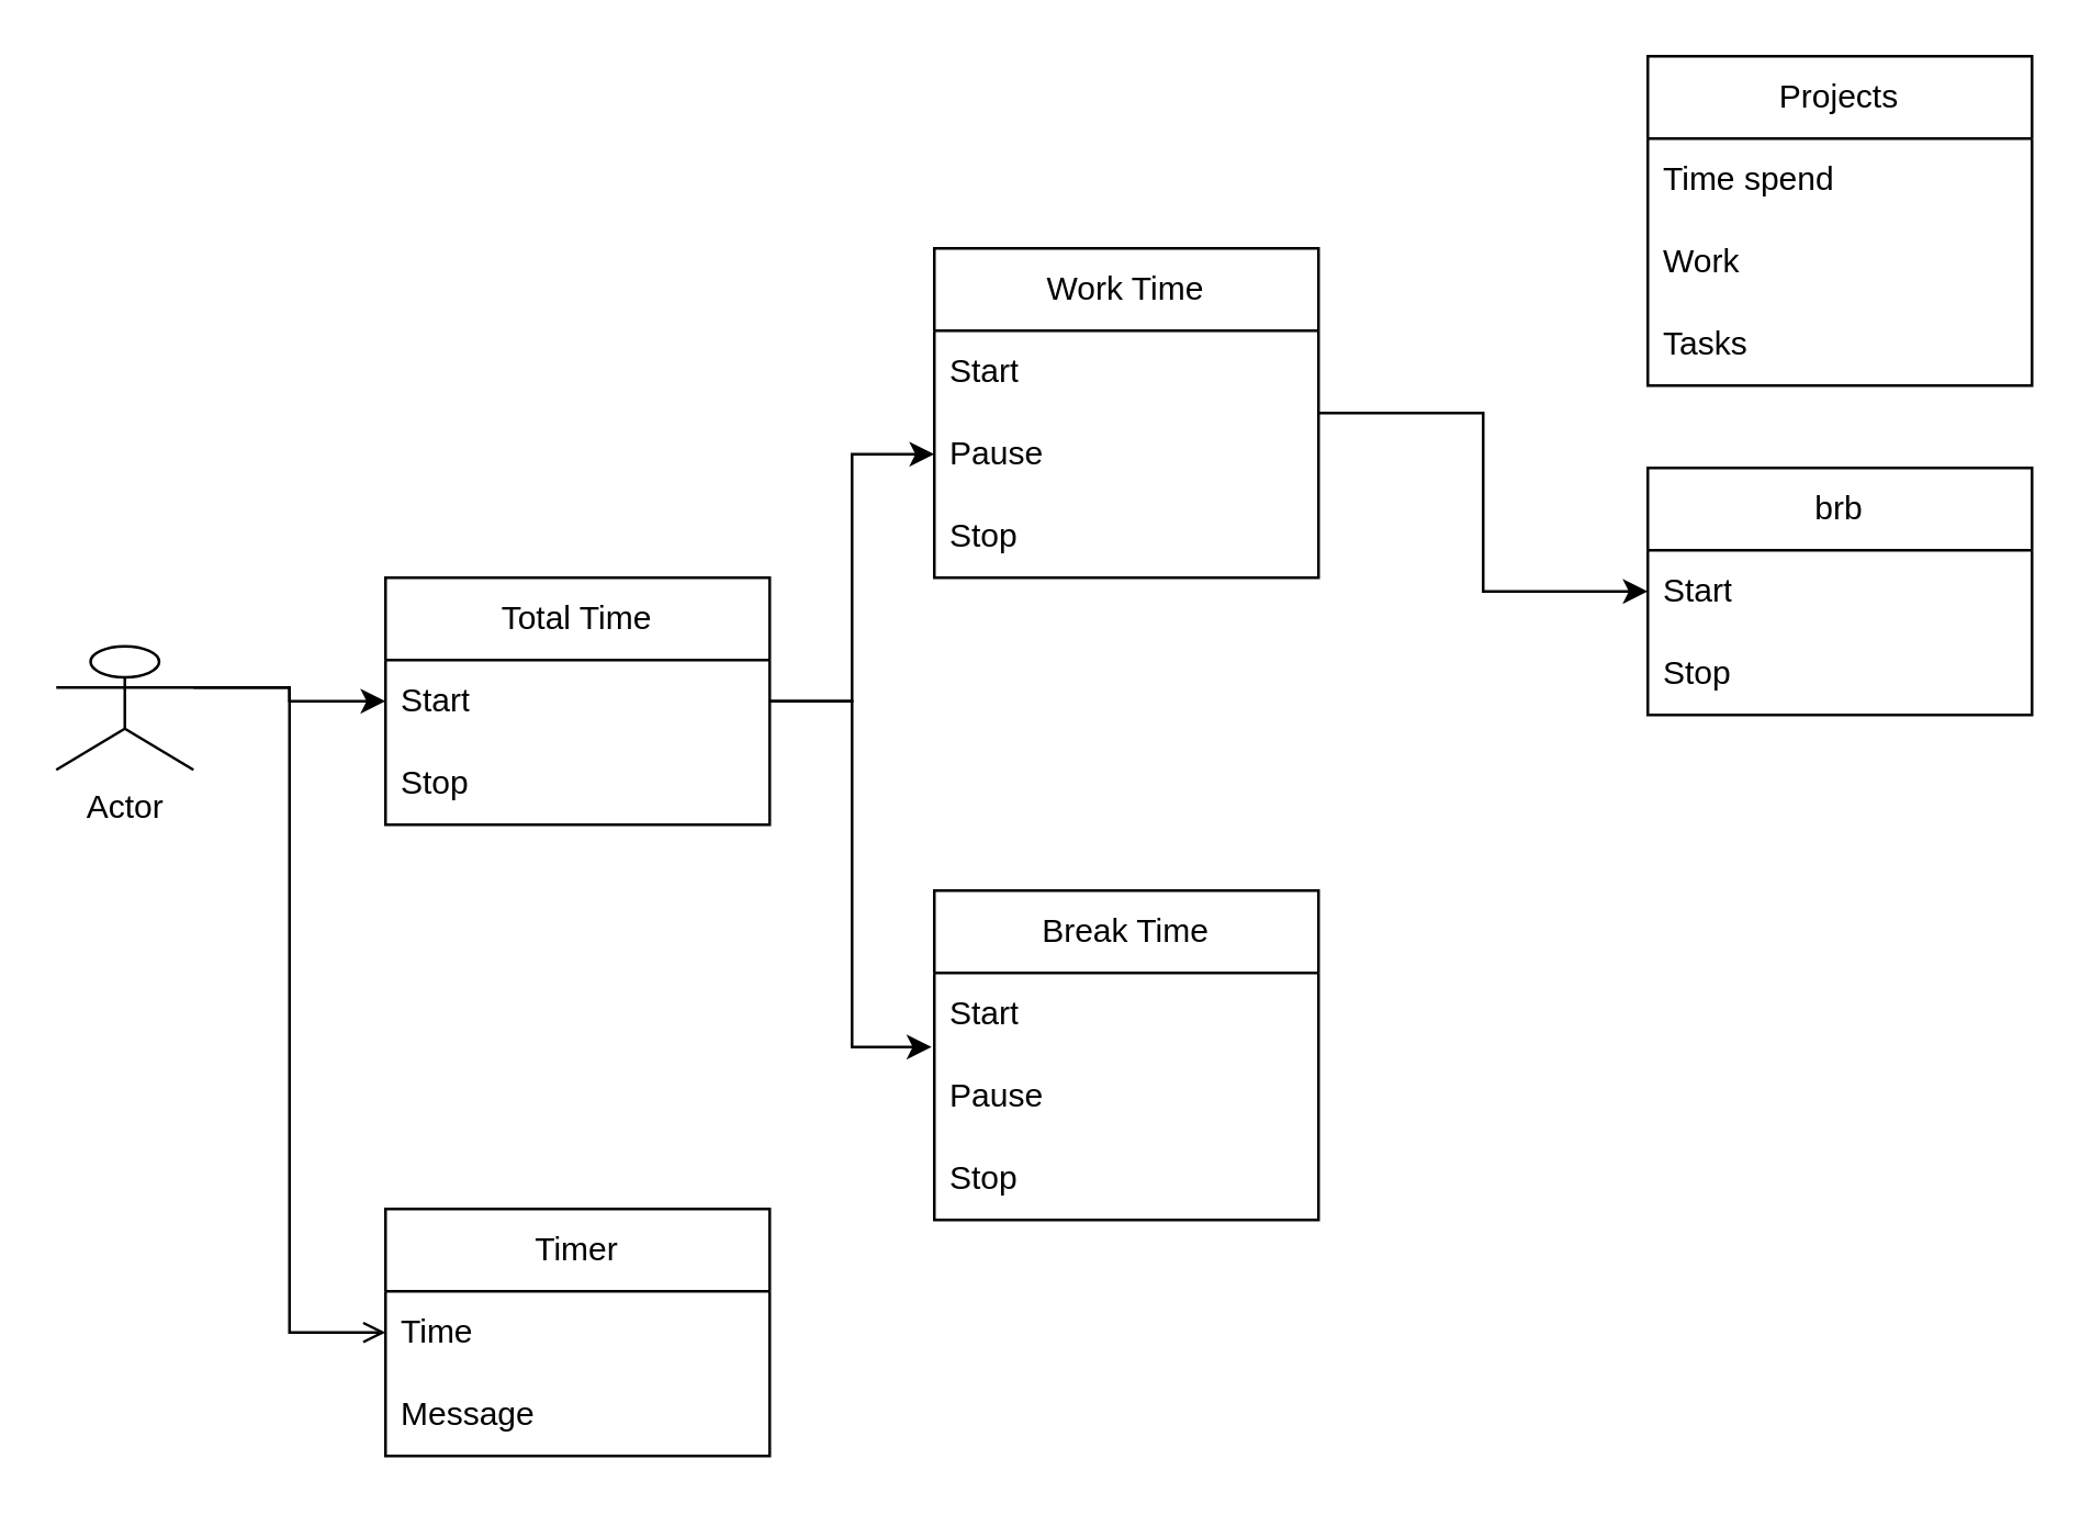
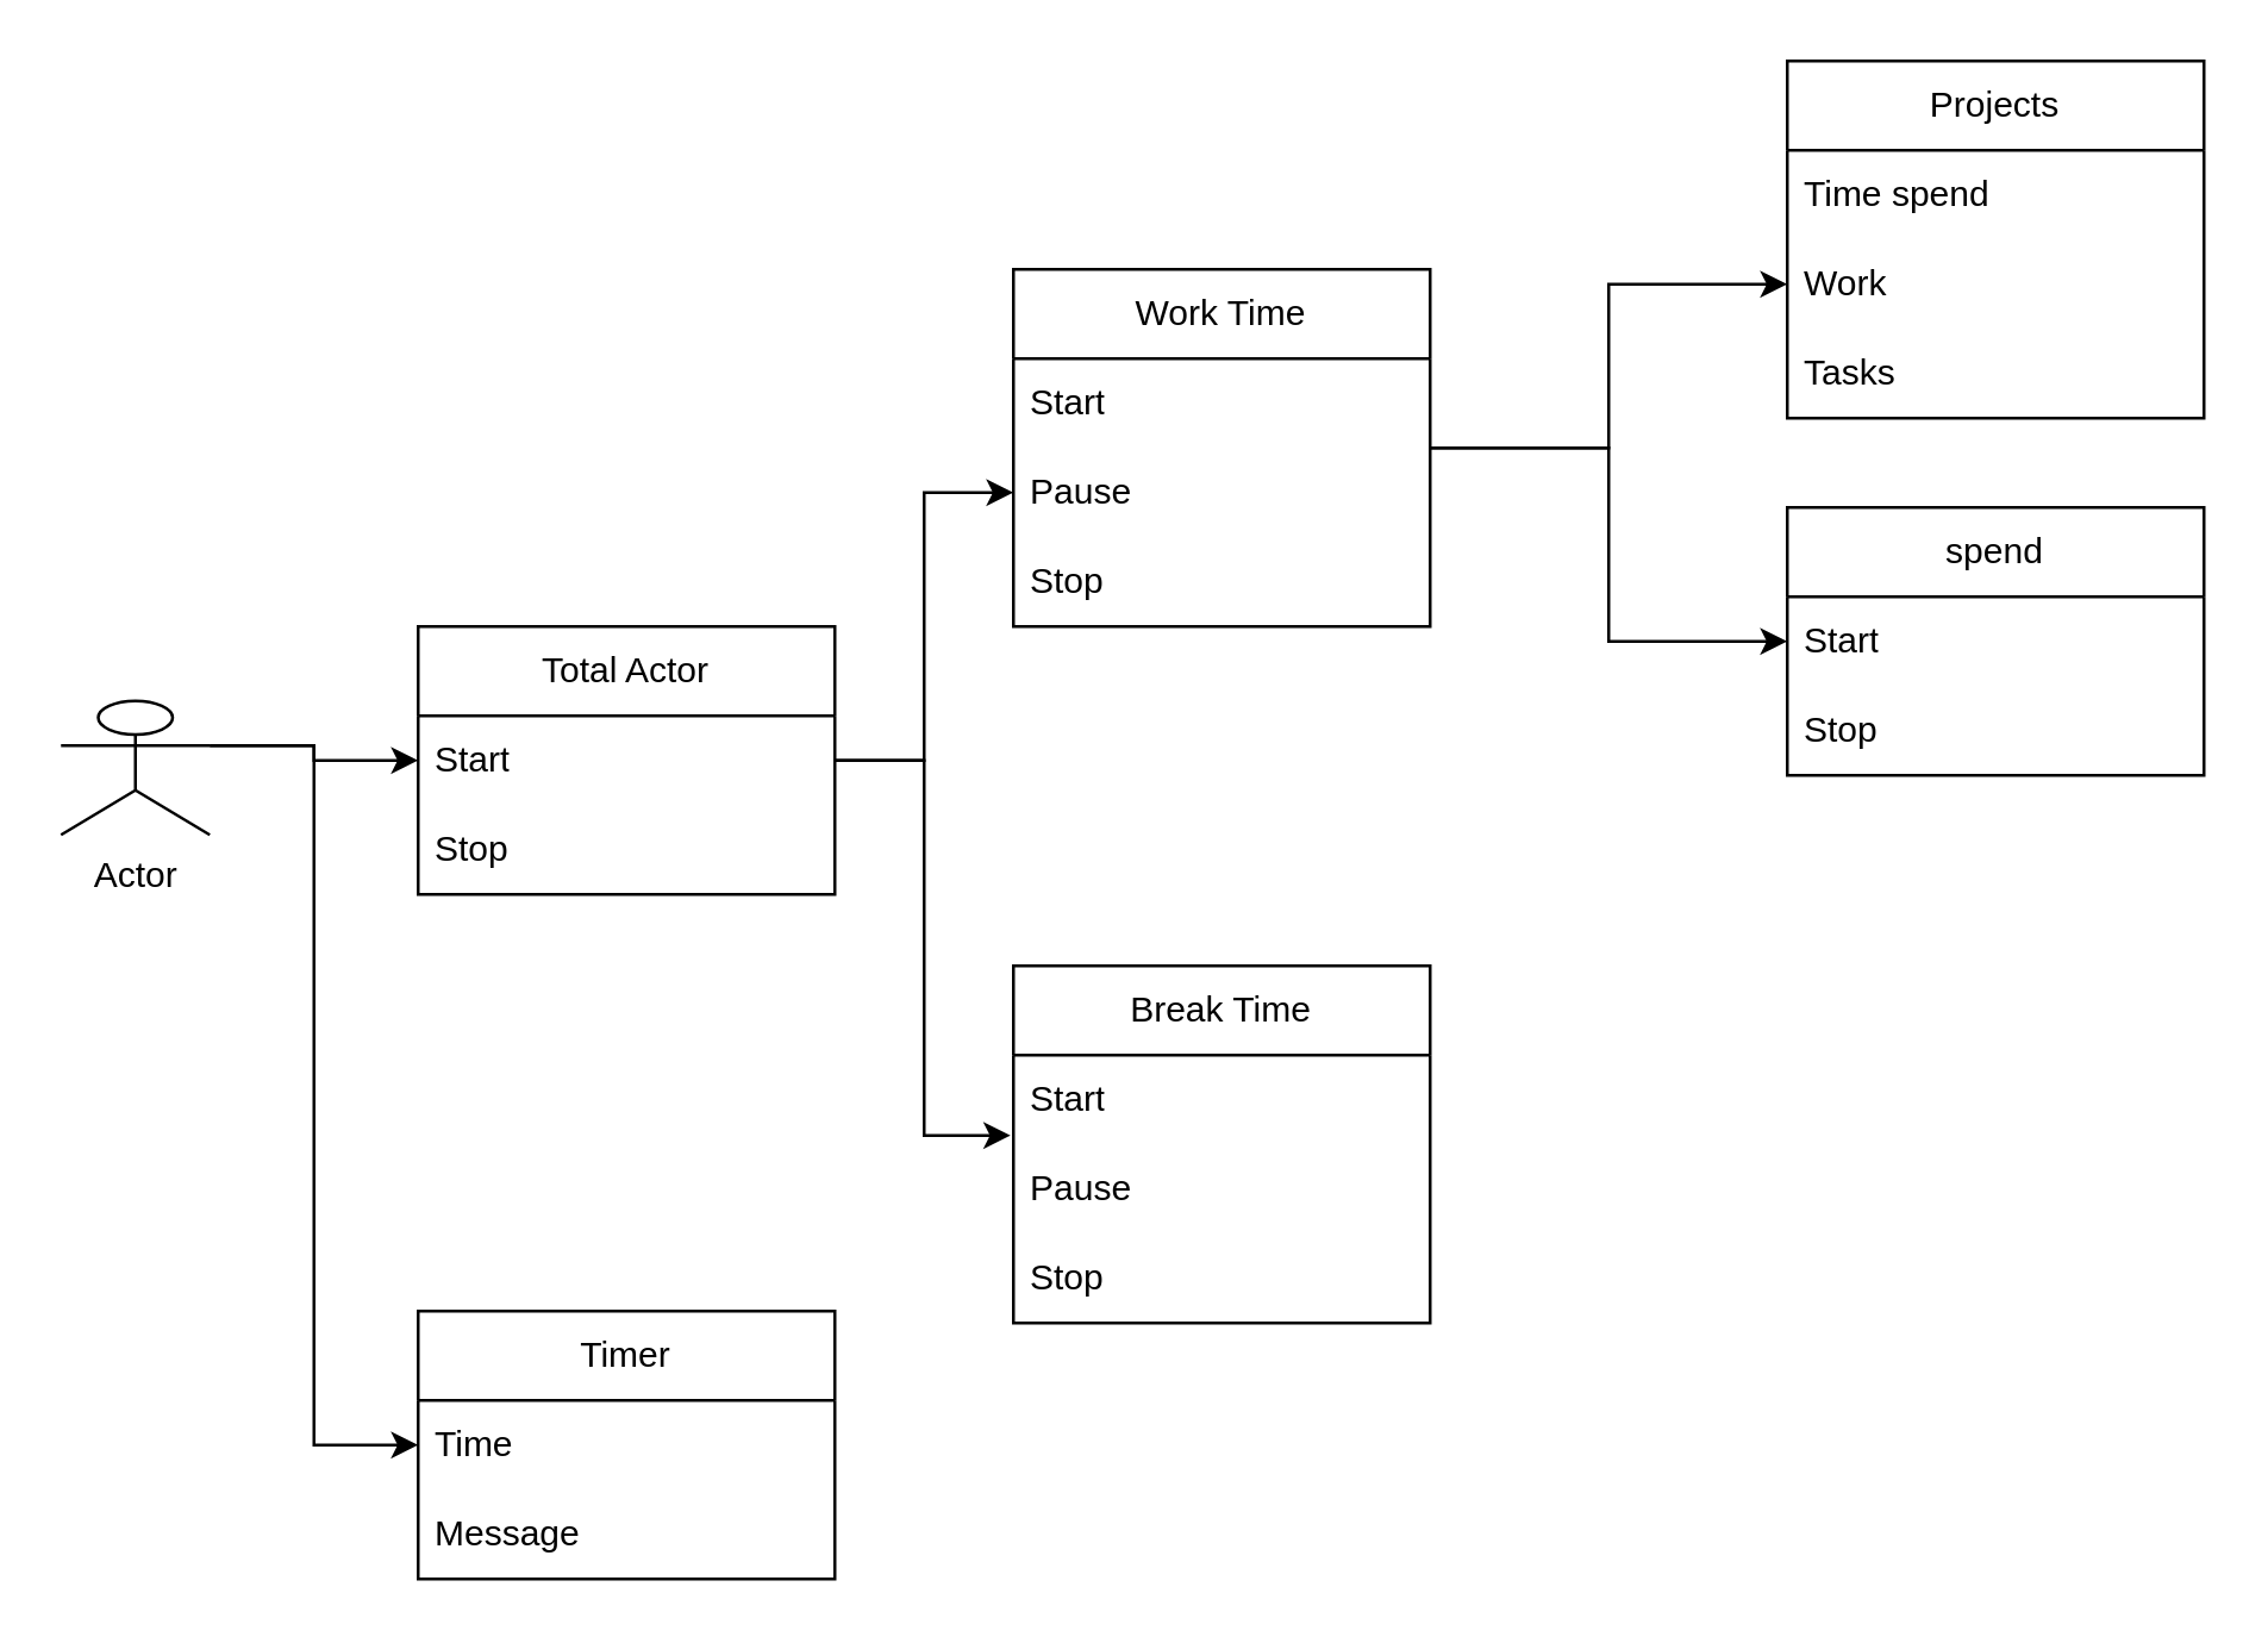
  <mxCell id="0" />
  <mxCell id="1" parent="0" />
  <mxCell id="2" style="edgeStyle=orthogonalEdgeStyle;rounded=0;orthogonalLoop=1;jettySize=auto;html=1;exitX=1;exitY=0.333;exitDx=0;exitDy=0;exitPerimeter=0;entryX=0;entryY=0.5;entryDx=0;entryDy=0;" edge="1" parent="1" source="4" target="7"><mxGeometry relative="1" as="geometry" /></mxCell>
- <mxCell id="3" style="edgeStyle=orthogonalEdgeStyle;rounded=0;orthogonalLoop=1;jettySize=auto;html=1;exitX=1;exitY=0.333;exitDx=0;exitDy=0;exitPerimeter=0;entryX=0;entryY=0.5;entryDx=0;entryDy=0;endArrow=open;" edge="1" parent="1" source="4" target="28"><mxGeometry relative="1" as="geometry" /></mxCell>
+ <mxCell id="3" style="edgeStyle=orthogonalEdgeStyle;rounded=0;orthogonalLoop=1;jettySize=auto;html=1;exitX=1;exitY=0.333;exitDx=0;exitDy=0;exitPerimeter=0;entryX=0;entryY=0.5;entryDx=0;entryDy=0;" edge="1" parent="1" source="4" target="28"><mxGeometry relative="1" as="geometry" /></mxCell>
  <mxCell id="4" value="Actor" style="shape=umlActor;verticalLabelPosition=bottom;verticalAlign=top;html=1;outlineConnect=0;" vertex="1" parent="1"><mxGeometry x="20" y="235" width="50" height="45" as="geometry" /></mxCell>
  <mxCell id="5" style="edgeStyle=orthogonalEdgeStyle;rounded=0;orthogonalLoop=1;jettySize=auto;html=1;exitX=1;exitY=0.5;exitDx=0;exitDy=0;entryX=0;entryY=0.5;entryDx=0;entryDy=0;" edge="1" parent="1" source="6" target="13"><mxGeometry relative="1" as="geometry" /></mxCell>
- <mxCell id="6" value="Total Time" style="swimlane;fontStyle=0;childLayout=stackLayout;horizontal=1;startSize=30;horizontalStack=0;resizeParent=1;resizeParentMax=0;resizeLast=0;collapsible=1;marginBottom=0;whiteSpace=wrap;html=1;" vertex="1" parent="1"><mxGeometry x="140" y="210" width="140" height="90" as="geometry" /></mxCell>
+ <mxCell id="6" value="Total Actor" style="swimlane;fontStyle=0;childLayout=stackLayout;horizontal=1;startSize=30;horizontalStack=0;resizeParent=1;resizeParentMax=0;resizeLast=0;collapsible=1;marginBottom=0;whiteSpace=wrap;html=1;" vertex="1" parent="1"><mxGeometry x="140" y="210" width="140" height="90" as="geometry" /></mxCell>
  <mxCell id="7" value="Start" style="text;strokeColor=none;fillColor=none;align=left;verticalAlign=middle;spacingLeft=4;spacingRight=4;overflow=hidden;points=[[0,0.5],[1,0.5]];portConstraint=eastwest;rotatable=0;whiteSpace=wrap;html=1;" vertex="1" parent="6"><mxGeometry y="30" width="140" height="30" as="geometry" /></mxCell>
  <mxCell id="8" value="Stop" style="text;strokeColor=none;fillColor=none;align=left;verticalAlign=middle;spacingLeft=4;spacingRight=4;overflow=hidden;points=[[0,0.5],[1,0.5]];portConstraint=eastwest;rotatable=0;whiteSpace=wrap;html=1;" vertex="1" parent="6"><mxGeometry y="60" width="140" height="30" as="geometry" /></mxCell>
  <mxCell id="9" style="edgeStyle=orthogonalEdgeStyle;rounded=0;orthogonalLoop=1;jettySize=auto;html=1;exitX=1;exitY=0.5;exitDx=0;exitDy=0;entryX=0;entryY=0.5;entryDx=0;entryDy=0;" edge="1" parent="1" source="11" target="24"><mxGeometry relative="1" as="geometry" /></mxCell>
+ <mxCell id="10" style="edgeStyle=orthogonalEdgeStyle;rounded=0;orthogonalLoop=1;jettySize=auto;html=1;exitX=1;exitY=0.5;exitDx=0;exitDy=0;entryX=0;entryY=0.5;entryDx=0;entryDy=0;" edge="1" parent="1" source="11" target="21"><mxGeometry relative="1" as="geometry" /></mxCell>
  <mxCell id="11" value="Work Time" style="swimlane;fontStyle=0;childLayout=stackLayout;horizontal=1;startSize=30;horizontalStack=0;resizeParent=1;resizeParentMax=0;resizeLast=0;collapsible=1;marginBottom=0;whiteSpace=wrap;html=1;" vertex="1" parent="1"><mxGeometry x="340" y="90" width="140" height="120" as="geometry" /></mxCell>
  <mxCell id="12" value="Start" style="text;strokeColor=none;fillColor=none;align=left;verticalAlign=middle;spacingLeft=4;spacingRight=4;overflow=hidden;points=[[0,0.5],[1,0.5]];portConstraint=eastwest;rotatable=0;whiteSpace=wrap;html=1;" vertex="1" parent="11"><mxGeometry y="30" width="140" height="30" as="geometry" /></mxCell>
  <mxCell id="13" value="Pause" style="text;strokeColor=none;fillColor=none;align=left;verticalAlign=middle;spacingLeft=4;spacingRight=4;overflow=hidden;points=[[0,0.5],[1,0.5]];portConstraint=eastwest;rotatable=0;whiteSpace=wrap;html=1;" vertex="1" parent="11"><mxGeometry y="60" width="140" height="30" as="geometry" /></mxCell>
  <mxCell id="14" value="Stop" style="text;strokeColor=none;fillColor=none;align=left;verticalAlign=middle;spacingLeft=4;spacingRight=4;overflow=hidden;points=[[0,0.5],[1,0.5]];portConstraint=eastwest;rotatable=0;whiteSpace=wrap;html=1;" vertex="1" parent="11"><mxGeometry y="90" width="140" height="30" as="geometry" /></mxCell>
  <mxCell id="15" value="Break Time" style="swimlane;fontStyle=0;childLayout=stackLayout;horizontal=1;startSize=30;horizontalStack=0;resizeParent=1;resizeParentMax=0;resizeLast=0;collapsible=1;marginBottom=0;whiteSpace=wrap;html=1;" vertex="1" parent="1"><mxGeometry x="340" y="324" width="140" height="120" as="geometry" /></mxCell>
  <mxCell id="16" value="Start" style="text;strokeColor=none;fillColor=none;align=left;verticalAlign=middle;spacingLeft=4;spacingRight=4;overflow=hidden;points=[[0,0.5],[1,0.5]];portConstraint=eastwest;rotatable=0;whiteSpace=wrap;html=1;" vertex="1" parent="15"><mxGeometry y="30" width="140" height="30" as="geometry" /></mxCell>
  <mxCell id="17" value="Pause" style="text;strokeColor=none;fillColor=none;align=left;verticalAlign=middle;spacingLeft=4;spacingRight=4;overflow=hidden;points=[[0,0.5],[1,0.5]];portConstraint=eastwest;rotatable=0;whiteSpace=wrap;html=1;" vertex="1" parent="15"><mxGeometry y="60" width="140" height="30" as="geometry" /></mxCell>
  <mxCell id="18" value="Stop" style="text;strokeColor=none;fillColor=none;align=left;verticalAlign=middle;spacingLeft=4;spacingRight=4;overflow=hidden;points=[[0,0.5],[1,0.5]];portConstraint=eastwest;rotatable=0;whiteSpace=wrap;html=1;" vertex="1" parent="15"><mxGeometry y="90" width="140" height="30" as="geometry" /></mxCell>
  <mxCell id="19" value="Projects" style="swimlane;fontStyle=0;childLayout=stackLayout;horizontal=1;startSize=30;horizontalStack=0;resizeParent=1;resizeParentMax=0;resizeLast=0;collapsible=1;marginBottom=0;whiteSpace=wrap;html=1;" vertex="1" parent="1"><mxGeometry x="600" y="20" width="140" height="120" as="geometry" /></mxCell>
  <mxCell id="20" value="Time spend" style="text;strokeColor=none;fillColor=none;align=left;verticalAlign=middle;spacingLeft=4;spacingRight=4;overflow=hidden;points=[[0,0.5],[1,0.5]];portConstraint=eastwest;rotatable=0;whiteSpace=wrap;html=1;" vertex="1" parent="19"><mxGeometry y="30" width="140" height="30" as="geometry" /></mxCell>
  <mxCell id="21" value="Work" style="text;strokeColor=none;fillColor=none;align=left;verticalAlign=middle;spacingLeft=4;spacingRight=4;overflow=hidden;points=[[0,0.5],[1,0.5]];portConstraint=eastwest;rotatable=0;whiteSpace=wrap;html=1;" vertex="1" parent="19"><mxGeometry y="60" width="140" height="30" as="geometry" /></mxCell>
  <mxCell id="22" value="Tasks" style="text;strokeColor=none;fillColor=none;align=left;verticalAlign=middle;spacingLeft=4;spacingRight=4;overflow=hidden;points=[[0,0.5],[1,0.5]];portConstraint=eastwest;rotatable=0;whiteSpace=wrap;html=1;" vertex="1" parent="19"><mxGeometry y="90" width="140" height="30" as="geometry" /></mxCell>
- <mxCell id="23" value="brb" style="swimlane;fontStyle=0;childLayout=stackLayout;horizontal=1;startSize=30;horizontalStack=0;resizeParent=1;resizeParentMax=0;resizeLast=0;collapsible=1;marginBottom=0;whiteSpace=wrap;html=1;" vertex="1" parent="1"><mxGeometry x="600" y="170" width="140" height="90" as="geometry" /></mxCell>
+ <mxCell id="23" value="spend" style="swimlane;fontStyle=0;childLayout=stackLayout;horizontal=1;startSize=30;horizontalStack=0;resizeParent=1;resizeParentMax=0;resizeLast=0;collapsible=1;marginBottom=0;whiteSpace=wrap;html=1;" vertex="1" parent="1"><mxGeometry x="600" y="170" width="140" height="90" as="geometry" /></mxCell>
  <mxCell id="24" value="Start" style="text;strokeColor=none;fillColor=none;align=left;verticalAlign=middle;spacingLeft=4;spacingRight=4;overflow=hidden;points=[[0,0.5],[1,0.5]];portConstraint=eastwest;rotatable=0;whiteSpace=wrap;html=1;" vertex="1" parent="23"><mxGeometry y="30" width="140" height="30" as="geometry" /></mxCell>
  <mxCell id="25" value="Stop" style="text;strokeColor=none;fillColor=none;align=left;verticalAlign=middle;spacingLeft=4;spacingRight=4;overflow=hidden;points=[[0,0.5],[1,0.5]];portConstraint=eastwest;rotatable=0;whiteSpace=wrap;html=1;" vertex="1" parent="23"><mxGeometry y="60" width="140" height="30" as="geometry" /></mxCell>
  <mxCell id="26" style="edgeStyle=orthogonalEdgeStyle;rounded=0;orthogonalLoop=1;jettySize=auto;html=1;exitX=1;exitY=0.5;exitDx=0;exitDy=0;entryX=-0.007;entryY=0.9;entryDx=0;entryDy=0;entryPerimeter=0;" edge="1" parent="1" source="6" target="16"><mxGeometry relative="1" as="geometry" /></mxCell>
  <mxCell id="27" value="Timer" style="swimlane;fontStyle=0;childLayout=stackLayout;horizontal=1;startSize=30;horizontalStack=0;resizeParent=1;resizeParentMax=0;resizeLast=0;collapsible=1;marginBottom=0;whiteSpace=wrap;html=1;" vertex="1" parent="1"><mxGeometry x="140" y="440" width="140" height="90" as="geometry" /></mxCell>
  <mxCell id="28" value="Time" style="text;strokeColor=none;fillColor=none;align=left;verticalAlign=middle;spacingLeft=4;spacingRight=4;overflow=hidden;points=[[0,0.5],[1,0.5]];portConstraint=eastwest;rotatable=0;whiteSpace=wrap;html=1;" vertex="1" parent="27"><mxGeometry y="30" width="140" height="30" as="geometry" /></mxCell>
  <mxCell id="29" value="Message" style="text;strokeColor=none;fillColor=none;align=left;verticalAlign=middle;spacingLeft=4;spacingRight=4;overflow=hidden;points=[[0,0.5],[1,0.5]];portConstraint=eastwest;rotatable=0;whiteSpace=wrap;html=1;" vertex="1" parent="27"><mxGeometry y="60" width="140" height="30" as="geometry" /></mxCell>
